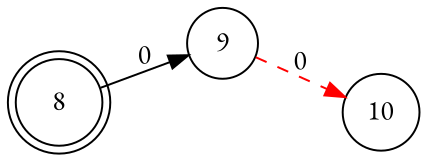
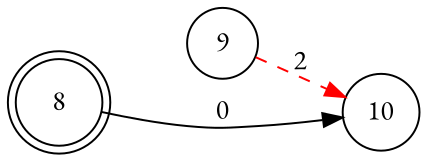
  digraph {
    fontname="EB Garamond"
    rankdir=LR
    node [fontname="EB Garamond" shape=circle]
    edge [fontname="EB Garamond"]
    9
    8 [shape=doublecircle]
    10
-   9 -> 10 [color=red label=0 style=dashed]
-   8 -> 9 [color=black label=0 style=solid]
+   9 -> 10 [color=red label=2 style=dashed]
+   8 -> 10 [color=black label=0 style=solid]
  }
